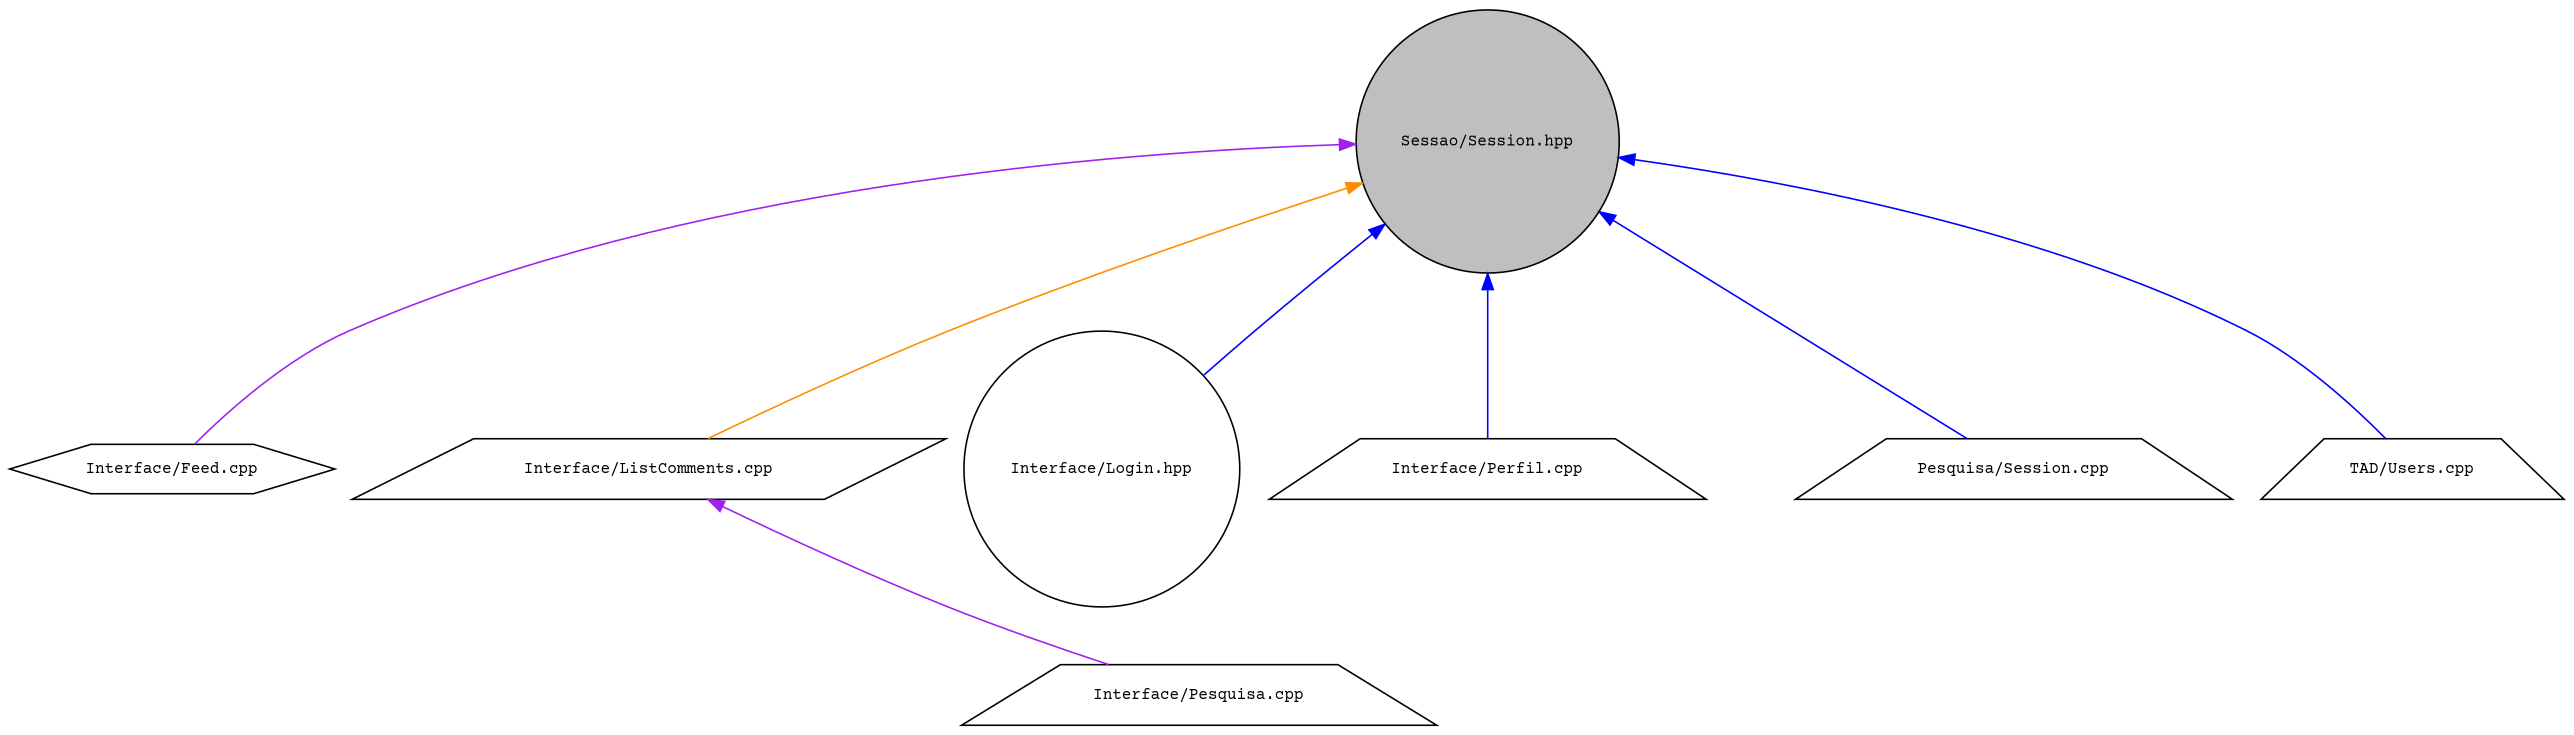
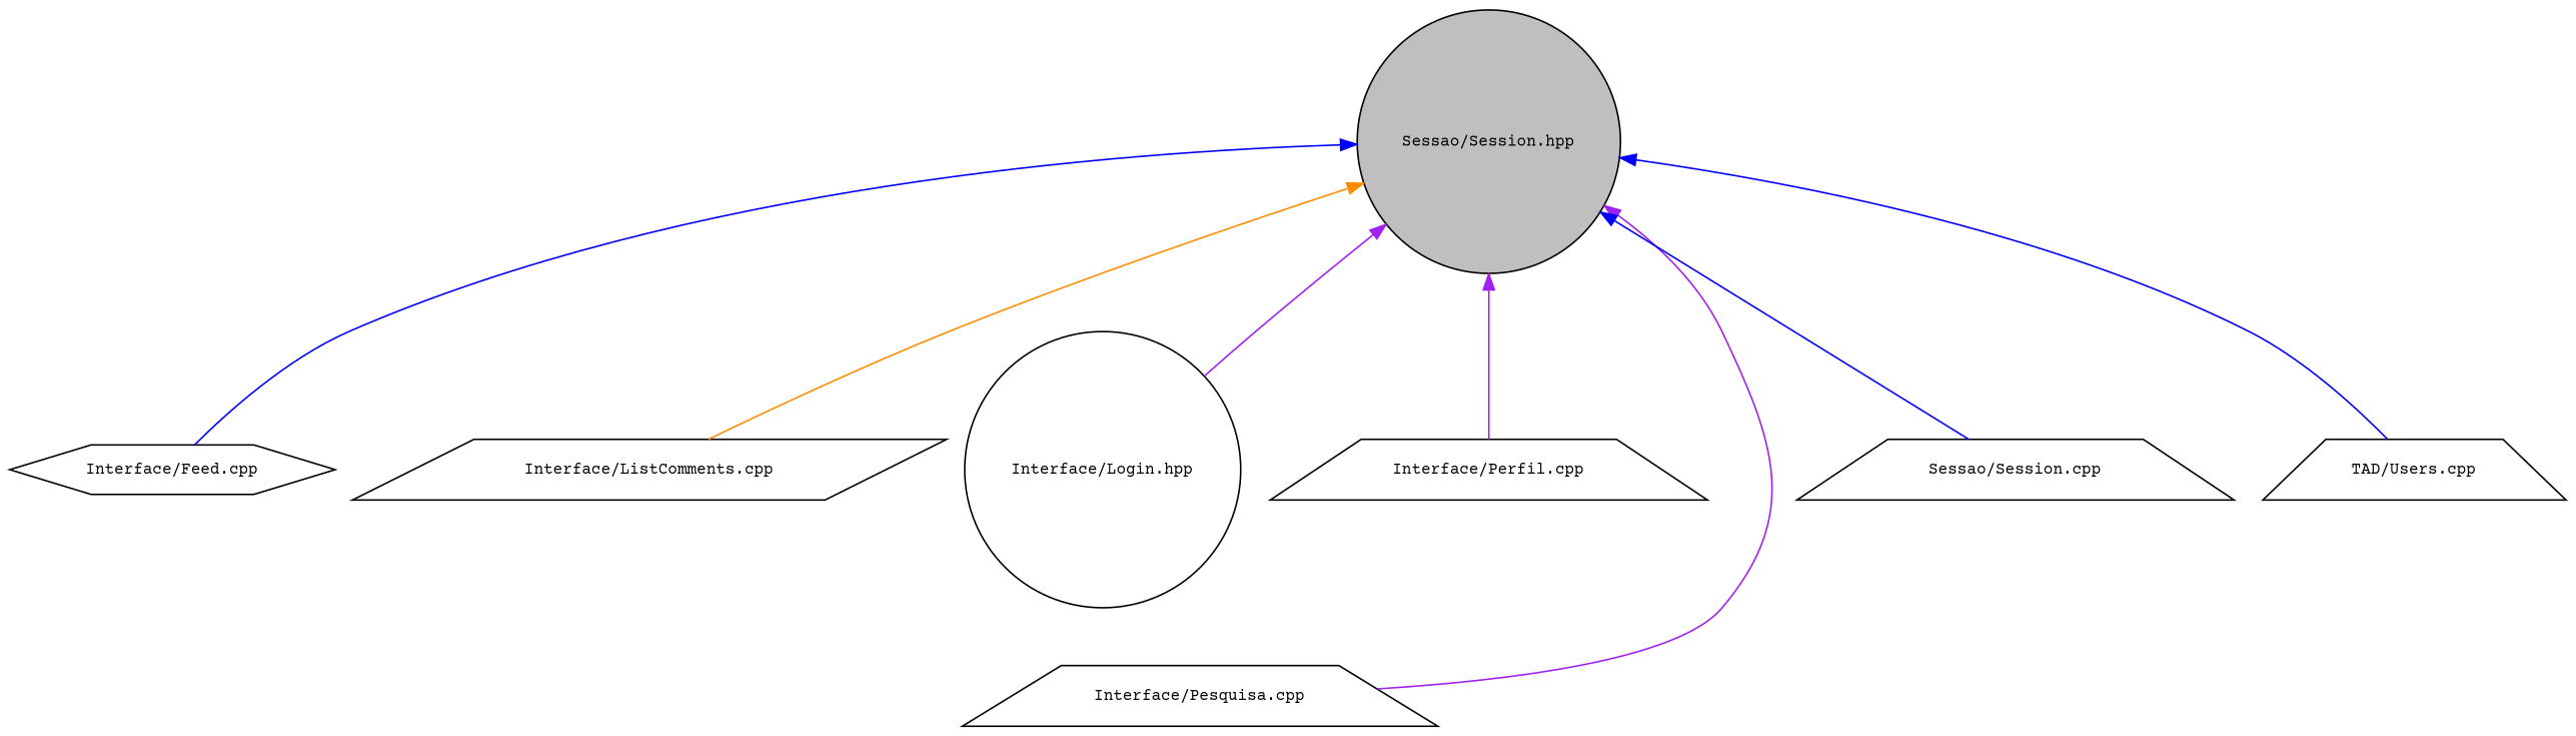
  digraph {
    fontname="Courier Prime"
    node [color=black fillcolor=white fontname="Courier Prime" fontsize=10 shape=trapezium style=filled]
    edge [color=purple dir=back fontname="Courier Prime" fontsize=10 labelfontname=Helvetica labelfontsize=10 style=solid]
    n1 [fillcolor=grey75 fontcolor=black height=0.2 label="Sessao/Session.hpp" shape=circle width=0.4]
    n2 [height=0.2 label="Interface/Feed.cpp" shape=hexagon width=0.4]
    n3 [height=0.2 label="Interface/ListComments.cpp" shape=parallelogram width=0.4]
    n4 [height=0.2 label="Interface/Login.hpp" shape=circle width=0.4]
    n5 [height=0.2 label="Interface/Perfil.cpp" width=0.4]
    n6 [height=0.2 label="Interface/Pesquisa.cpp" width=0.4]
-   n7 [height=0.2 label="Pesquisa/Session.cpp" width=0.4]
+   n7 [height=0.2 label="Sessao/Session.cpp" width=0.4]
    n8 [height=0.2 label="TAD/Users.cpp" width=0.4]
-   n1 -> n2
+   n1 -> n2 [color=blue]
    n1 -> n3 [color=darkorange]
-   n1 -> n4 [color=blue]
-   n1 -> n5 [color=blue]
-   n3 -> n6
+   n1 -> n4
+   n1 -> n5
+   n1 -> n6
    n1 -> n7 [color=blue]
    n1 -> n8 [color=blue]
  }
